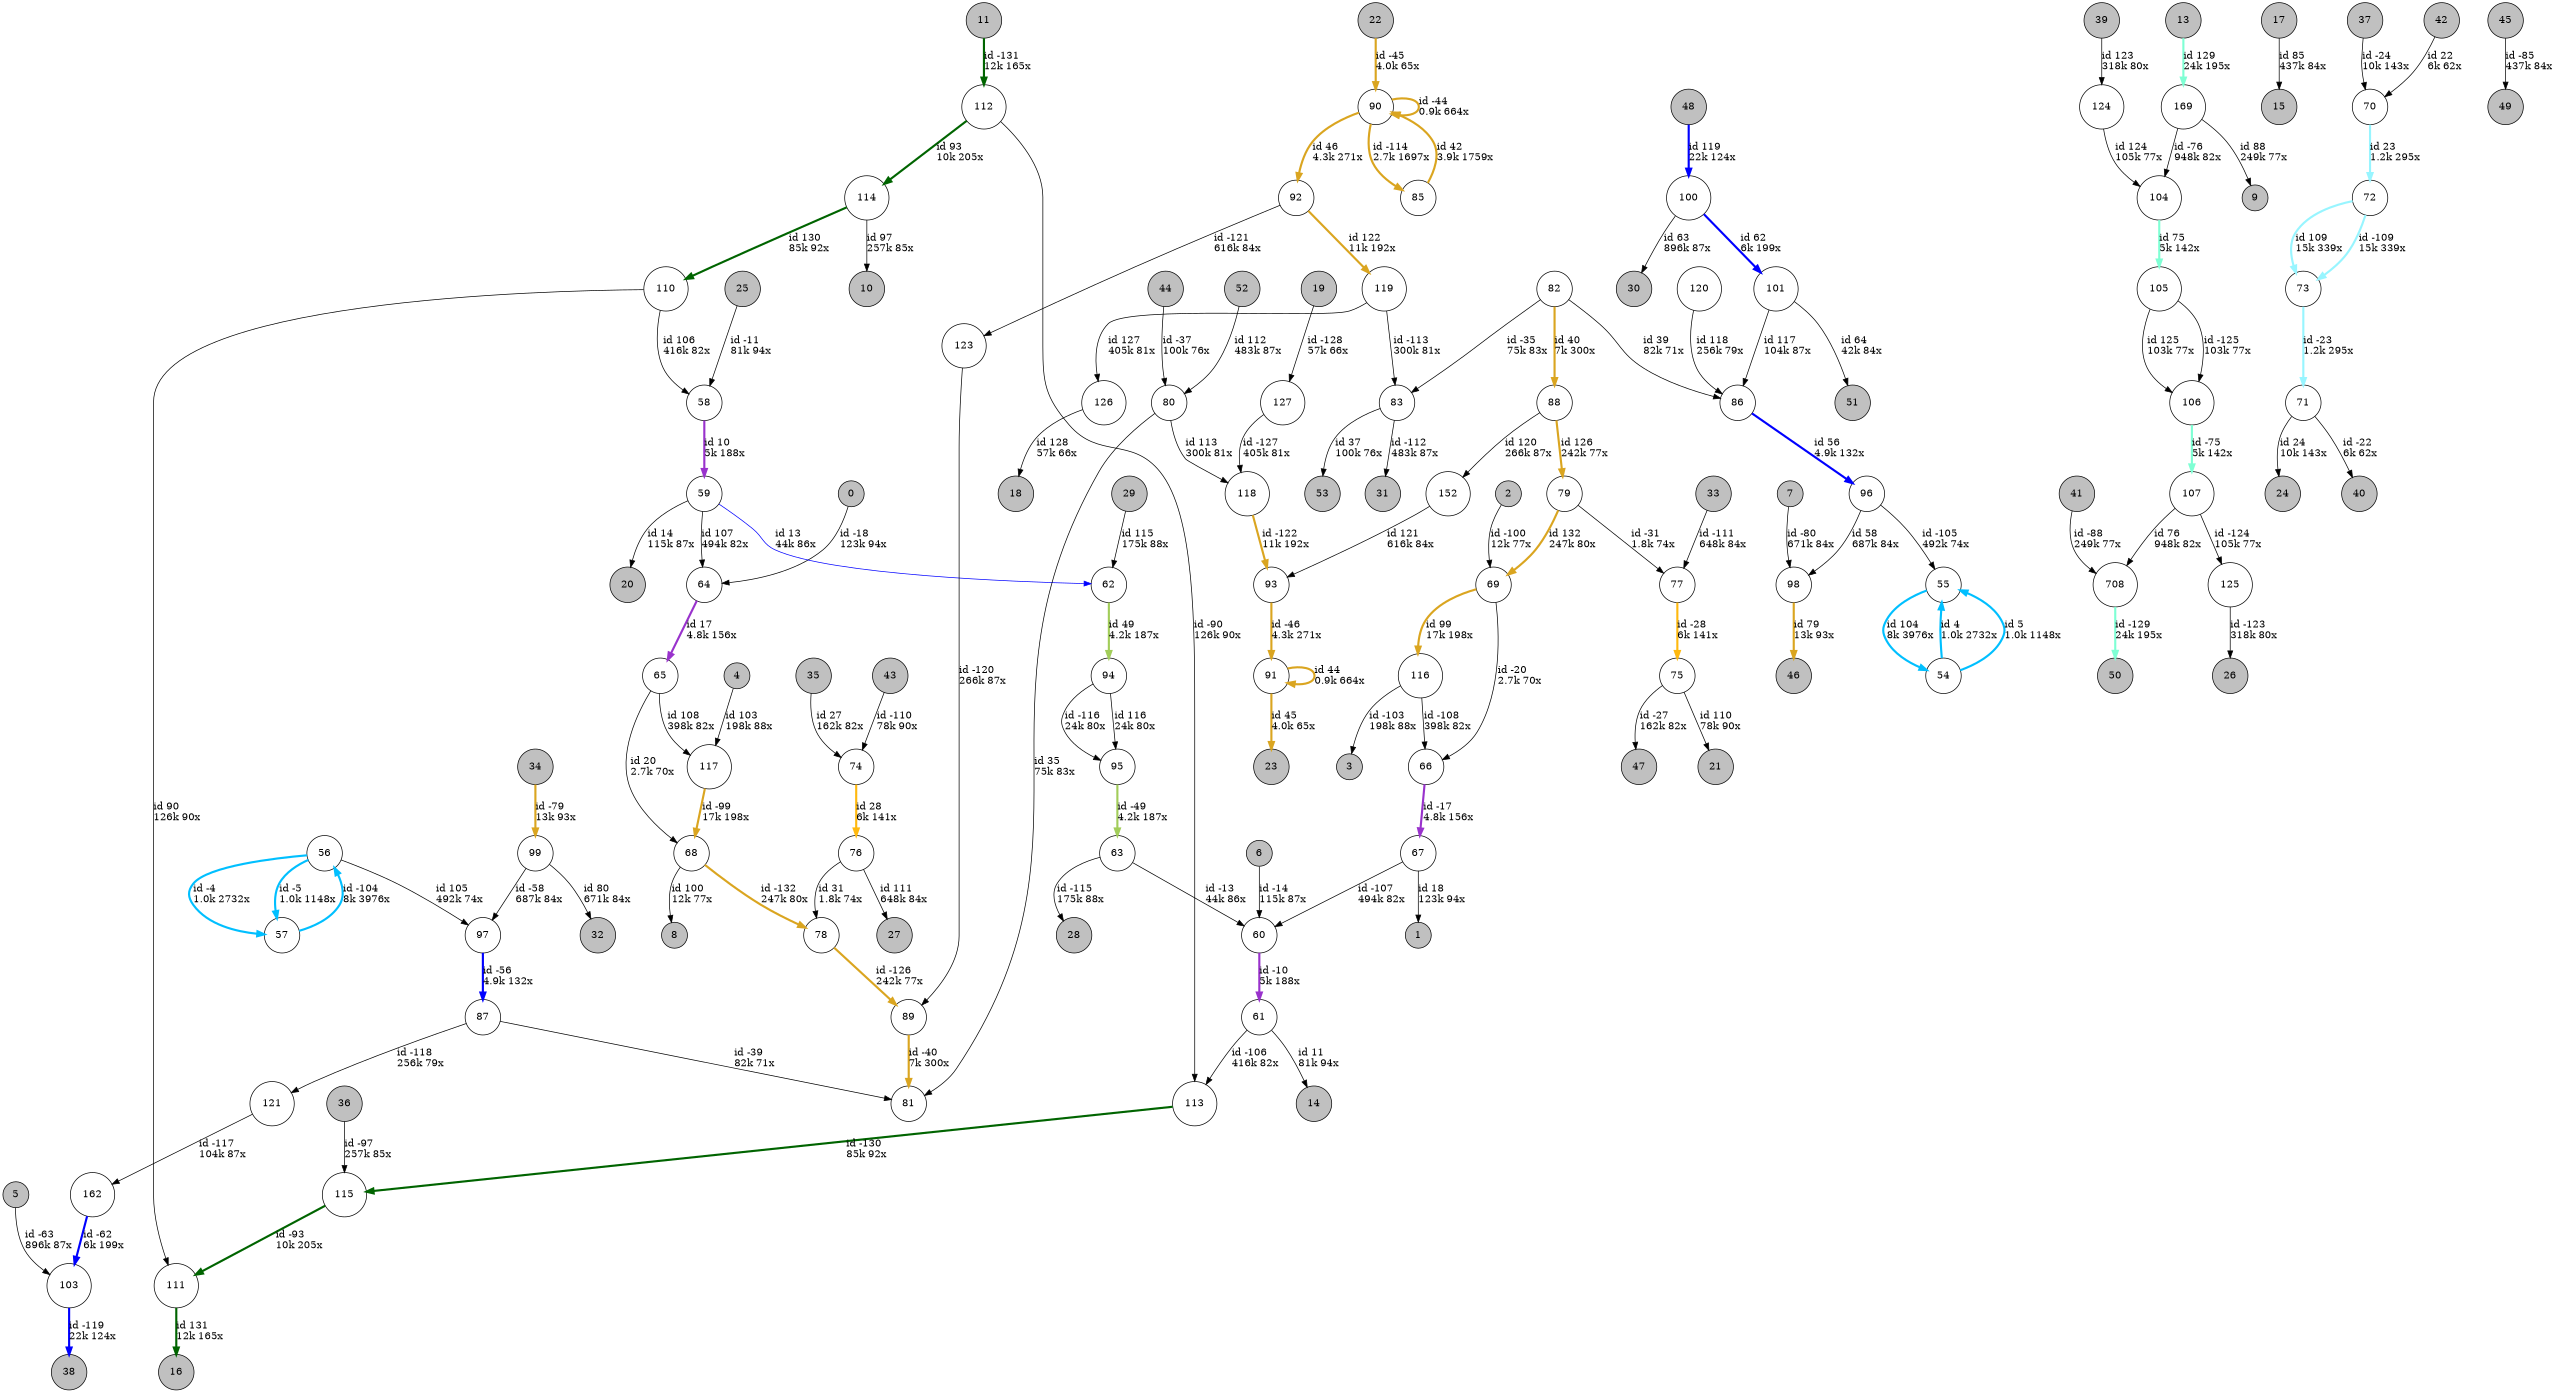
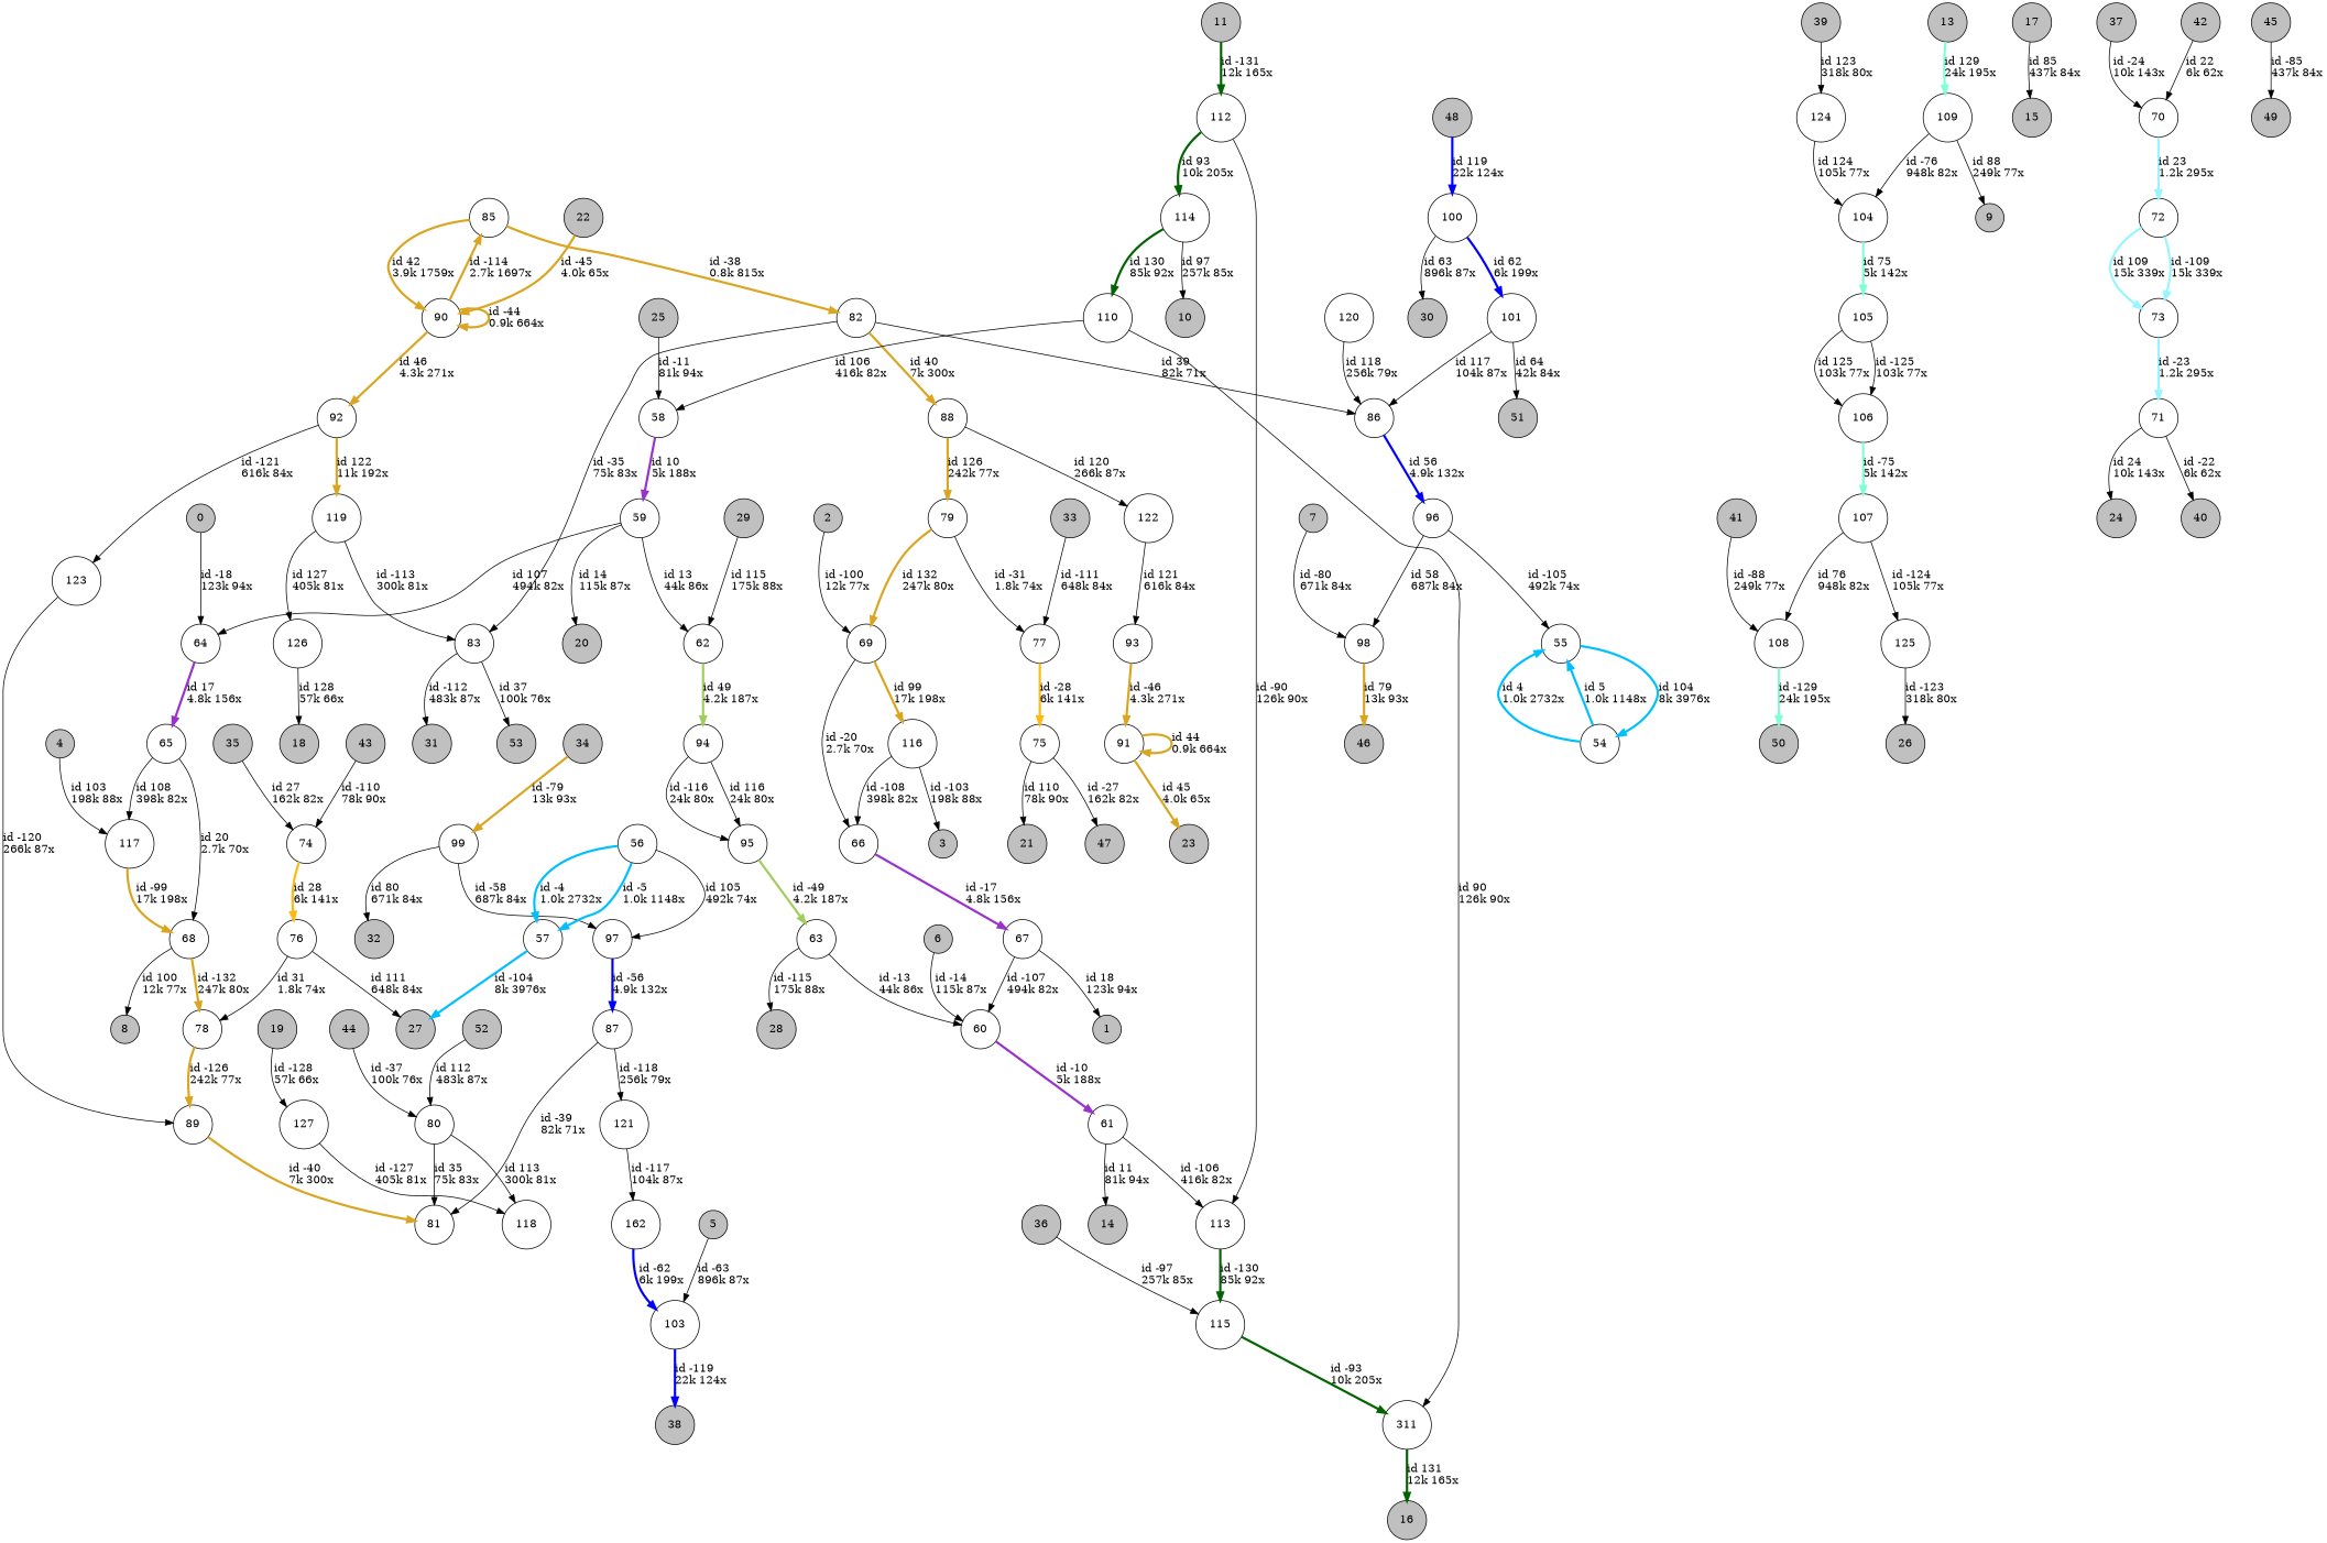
  digraph {
    nodesep=0.5
    node [shape=circle]
    edge [color=black]
    0 [fillcolor=grey height=0.3 style=filled]
    64 [height=0.3]
    65 [height=0.3]
    1 [fillcolor=grey height=0.3 style=filled]
    2 [fillcolor=grey height=0.3 style=filled]
    69 [height=0.3]
    66 [height=0.3]
    116 [height=0.3]
    3 [fillcolor=grey height=0.3 style=filled]
    4 [fillcolor=grey height=0.3 style=filled]
    117 [height=0.3]
    68 [height=0.3]
    5 [fillcolor=grey height=0.3 style=filled]
    103 [height=0.3]
    38 [fillcolor=grey height=0.3 style=filled]
    6 [fillcolor=grey height=0.3 style=filled]
    60 [height=0.3]
    61 [height=0.3]
    7 [fillcolor=grey height=0.3 style=filled]
    98 [height=0.3]
    46 [fillcolor=grey height=0.3 style=filled]
    8 [fillcolor=grey height=0.3 style=filled]
    9 [fillcolor=grey height=0.3 style=filled]
    10 [fillcolor=grey height=0.3 style=filled]
    11 [fillcolor=grey height=0.3 style=filled]
    112 [height=0.3]
    113 [height=0.3]
    114 [height=0.3]
    n29 [height=0.3 label=162]
    13 [fillcolor=grey height=0.3 style=filled]
-   109 [height=0.3 label=169]
+   109 [height=0.3]
    104 [height=0.3]
    14 [fillcolor=grey height=0.3 style=filled]
    15 [fillcolor=grey height=0.3 style=filled]
    16 [fillcolor=grey height=0.3 style=filled]
    17 [fillcolor=grey height=0.3 style=filled]
    18 [fillcolor=grey height=0.3 style=filled]
    19 [fillcolor=grey height=0.3 style=filled]
    127 [height=0.3]
    118 [height=0.3]
    20 [fillcolor=grey height=0.3 style=filled]
    21 [fillcolor=grey height=0.3 style=filled]
    22 [fillcolor=grey height=0.3 style=filled]
    90 [height=0.3]
    85 [height=0.3]
    92 [height=0.3]
    23 [fillcolor=grey height=0.3 style=filled]
    24 [fillcolor=grey height=0.3 style=filled]
    25 [fillcolor=grey height=0.3 style=filled]
    58 [height=0.3]
    59 [height=0.3]
    26 [fillcolor=grey height=0.3 style=filled]
    27 [fillcolor=grey height=0.3 style=filled]
    28 [fillcolor=grey height=0.3 style=filled]
    29 [fillcolor=grey height=0.3 style=filled]
    62 [height=0.3]
    94 [height=0.3]
    30 [fillcolor=grey height=0.3 style=filled]
    31 [fillcolor=grey height=0.3 style=filled]
    32 [fillcolor=grey height=0.3 style=filled]
    33 [fillcolor=grey height=0.3 style=filled]
    77 [height=0.3]
    75 [height=0.3]
    34 [fillcolor=grey height=0.3 style=filled]
    99 [height=0.3]
    97 [height=0.3]
    35 [fillcolor=grey height=0.3 style=filled]
    74 [height=0.3]
    76 [height=0.3]
    36 [fillcolor=grey height=0.3 style=filled]
    115 [height=0.3]
-   111 [height=0.3]
+   111 [height=0.3 label=311]
    37 [fillcolor=grey height=0.3 style=filled]
    70 [height=0.3]
    72 [height=0.3]
    39 [fillcolor=grey height=0.3 style=filled]
    124 [height=0.3]
    40 [fillcolor=grey height=0.3 style=filled]
    41 [fillcolor=grey height=0.3 style=filled]
-   108 [height=0.3 label=708]
+   108 [height=0.3]
    50 [fillcolor=grey height=0.3 style=filled]
    42 [fillcolor=grey height=0.3 style=filled]
    43 [fillcolor=grey height=0.3 style=filled]
    44 [fillcolor=grey height=0.3 style=filled]
    80 [height=0.3]
    81 [height=0.3]
    45 [fillcolor=grey height=0.3 style=filled]
    49 [fillcolor=grey height=0.3 style=filled]
    47 [fillcolor=grey height=0.3 style=filled]
    48 [fillcolor=grey height=0.3 style=filled]
    100 [height=0.3]
    101 [height=0.3]
    51 [fillcolor=grey height=0.3 style=filled]
    52 [fillcolor=grey height=0.3 style=filled]
    53 [fillcolor=grey height=0.3 style=filled]
    54 [height=0.3]
    55 [height=0.3]
    56 [height=0.3]
    57 [height=0.3]
    87 [height=0.3]
    95 [height=0.3]
    63 [height=0.3]
    78 [height=0.3]
    67 [height=0.3]
    89 [height=0.3]
    73 [height=0.3]
    71 [height=0.3]
    79 [height=0.3]
    93 [height=0.3]
    82 [height=0.3]
    83 [height=0.3]
    86 [height=0.3]
    88 [height=0.3]
    96 [height=0.3]
-   122 [height=0.3 label=152]
+   122 [height=0.3]
    91 [height=0.3]
    121 [height=0.3]
    119 [height=0.3]
    123 [height=0.3]
    126 [height=0.3]
    120 [height=0.3]
    105 [height=0.3]
    106 [height=0.3]
    107 [height=0.3]
    125 [height=0.3]
    110 [height=0.3]
    0 -> 64 [label="id -18\l123k 94x"]
    64 -> 65 [color=darkorchid label="id 17\l4.8k 156x" penwidth=3]
    65 -> 117 [label="id 108\l398k 82x"]
    65 -> 68 [label="id 20\l2.7k 70x"]
    2 -> 69 [label="id -100\l12k 77x"]
    69 -> 66 [label="id -20\l2.7k 70x"]
    69 -> 116 [color=goldenrod label="id 99\l17k 198x" penwidth=3]
    66 -> 67 [color=darkorchid label="id -17\l4.8k 156x" penwidth=3]
    116 -> 66 [label="id -108\l398k 82x"]
    116 -> 3 [label="id -103\l198k 88x"]
    4 -> 117 [label="id 103\l198k 88x"]
    117 -> 68 [color=goldenrod label="id -99\l17k 198x" penwidth=3]
    68 -> 8 [label="id 100\l12k 77x"]
    68 -> 78 [color=goldenrod label="id -132\l247k 80x" penwidth=3]
    5 -> 103 [label="id -63\l896k 87x"]
    103 -> 38 [color=blue label="id -119\l22k 124x" penwidth=3]
    6 -> 60 [label="id -14\l115k 87x"]
    60 -> 61 [color=darkorchid label="id -10\l5k 188x" penwidth=3]
    61 -> 113 [label="id -106\l416k 82x"]
    61 -> 14 [label="id 11\l81k 94x"]
    7 -> 98 [label="id -80\l671k 84x"]
    98 -> 46 [color=goldenrod label="id 79\l13k 93x" penwidth=3]
    11 -> 112 [color=darkgreen label="id -131\l12k 165x" penwidth=3]
    112 -> 113 [label="id -90\l126k 90x"]
    112 -> 114 [color=darkgreen label="id 93\l10k 205x" penwidth=3]
    113 -> 115 [color=darkgreen label="id -130\l85k 92x" penwidth=3]
    114 -> 10 [label="id 97\l257k 85x"]
    114 -> 110 [color=darkgreen label="id 130\l85k 92x" penwidth=3]
    n29 -> 103 [color=blue label="id -62\l6k 199x" penwidth=3]
    13 -> 109 [color=aquamarine1 label="id 129\l24k 195x" penwidth=3]
    109 -> 9 [label="id 88\l249k 77x"]
    109 -> 104 [label="id -76\l948k 82x"]
    104 -> 105 [color=aquamarine1 label="id 75\l5k 142x" penwidth=3]
    17 -> 15 [label="id 85\l437k 84x"]
    19 -> 127 [label="id -128\l57k 66x"]
    127 -> 118 [label="id -127\l405k 81x"]
-   118 -> 93 [color=goldenrod label="id -122\l11k 192x" penwidth=3]
    22 -> 90 [color=goldenrod label="id -45\l4.0k 65x" penwidth=3]
    90 -> 90 [color=goldenrod label="id -44\l0.9k 664x" penwidth=3]
    90 -> 85 [color=goldenrod label="id -114\l2.7k 1697x" penwidth=3]
    90 -> 92 [color=goldenrod label="id 46\l4.3k 271x" penwidth=3]
    85 -> 90 [color=goldenrod label="id 42\l3.9k 1759x" penwidth=3]
+   85 -> 82 [color=goldenrod label="id -38\l0.8k 815x" penwidth=3]
    92 -> 119 [color=goldenrod label="id 122\l11k 192x" penwidth=3]
    92 -> 123 [label="id -121\l616k 84x"]
    25 -> 58 [label="id -11\l81k 94x"]
    58 -> 59 [color=darkorchid label="id 10\l5k 188x" penwidth=3]
    59 -> 64 [label="id 107\l494k 82x"]
    59 -> 20 [label="id 14\l115k 87x"]
-   59 -> 62 [color=blue label="id 13\l44k 86x"]
+   59 -> 62 [label="id 13\l44k 86x"]
    29 -> 62 [label="id 115\l175k 88x"]
    62 -> 94 [color=darkolivegreen3 label="id 49\l4.2k 187x" penwidth=3]
    94 -> 95 [label="id 116\l24k 80x"]
    94 -> 95 [label="id -116\l24k 80x"]
    33 -> 77 [label="id -111\l648k 84x"]
    77 -> 75 [color=darkgoldenrod1 label="id -28\l6k 141x" penwidth=3]
    75 -> 21 [label="id 110\l78k 90x"]
    75 -> 47 [label="id -27\l162k 82x"]
    34 -> 99 [color=goldenrod label="id -79\l13k 93x" penwidth=3]
    99 -> 32 [label="id 80\l671k 84x"]
    99 -> 97 [label="id -58\l687k 84x"]
    97 -> 87 [color=blue label="id -56\l4.9k 132x" penwidth=3]
    35 -> 74 [label="id 27\l162k 82x"]
    74 -> 76 [color=darkgoldenrod1 label="id 28\l6k 141x" penwidth=3]
    76 -> 27 [label="id 111\l648k 84x"]
    76 -> 78 [label="id 31\l1.8k 74x"]
    36 -> 115 [label="id -97\l257k 85x"]
    115 -> 111 [color=darkgreen label="id -93\l10k 205x" penwidth=3]
    111 -> 16 [color=darkgreen label="id 131\l12k 165x" penwidth=3]
    37 -> 70 [label="id -24\l10k 143x"]
    70 -> 72 [color=cadetblue1 label="id 23\l1.2k 295x" penwidth=3]
    72 -> 73 [color=cadetblue1 label="id 109\l15k 339x" penwidth=3]
    72 -> 73 [color=cadetblue1 label="id -109\l15k 339x" penwidth=3]
    39 -> 124 [label="id 123\l318k 80x"]
    124 -> 104 [label="id 124\l105k 77x"]
    41 -> 108 [label="id -88\l249k 77x"]
    108 -> 50 [color=aquamarine1 label="id -129\l24k 195x" penwidth=3]
    42 -> 70 [label="id 22\l6k 62x"]
    43 -> 74 [label="id -110\l78k 90x"]
    44 -> 80 [label="id -37\l100k 76x"]
    80 -> 118 [label="id 113\l300k 81x"]
    80 -> 81 [label="id 35\l75k 83x"]
    45 -> 49 [label="id -85\l437k 84x"]
    48 -> 100 [color=blue label="id 119\l22k 124x" penwidth=3]
    100 -> 30 [label="id 63\l896k 87x"]
    100 -> 101 [color=blue label="id 62\l6k 199x" penwidth=3]
    101 -> 51 [label="id 64\l42k 84x"]
    101 -> 86 [label="id 117\l104k 87x"]
    52 -> 80 [label="id 112\l483k 87x"]
    54 -> 55 [color=deepskyblue1 label="id 4\l1.0k 2732x" penwidth=3]
    54 -> 55 [color=deepskyblue1 label="id 5\l1.0k 1148x" penwidth=3]
    55 -> 54 [color=deepskyblue1 label="id 104\l8k 3976x" penwidth=3]
    56 -> 97 [label="id 105\l492k 74x"]
    56 -> 57 [color=deepskyblue1 label="id -4\l1.0k 2732x" penwidth=3]
    56 -> 57 [color=deepskyblue1 label="id -5\l1.0k 1148x" penwidth=3]
-   57 -> 56 [color=deepskyblue1 label="id -104\l8k 3976x" penwidth=3]
+   57 -> 27 [color=deepskyblue1 label="id -104\l8k 3976x" penwidth=3]
    87 -> 81 [label="id -39\l82k 71x"]
    87 -> 121 [label="id -118\l256k 79x"]
    95 -> 63 [color=darkolivegreen3 label="id -49\l4.2k 187x" penwidth=3]
    63 -> 60 [label="id -13\l44k 86x"]
    63 -> 28 [label="id -115\l175k 88x"]
    78 -> 89 [color=goldenrod label="id -126\l242k 77x" penwidth=3]
    67 -> 1 [label="id 18\l123k 94x"]
    67 -> 60 [label="id -107\l494k 82x"]
    89 -> 81 [color=goldenrod label="id -40\l7k 300x" penwidth=3]
    73 -> 71 [color=cadetblue1 label="id -23\l1.2k 295x" penwidth=3]
    71 -> 24 [label="id 24\l10k 143x"]
    71 -> 40 [label="id -22\l6k 62x"]
    79 -> 69 [color=goldenrod label="id 132\l247k 80x" penwidth=3]
    79 -> 77 [label="id -31\l1.8k 74x"]
    93 -> 91 [color=goldenrod label="id -46\l4.3k 271x" penwidth=3]
    82 -> 83 [label="id -35\l75k 83x"]
    82 -> 86 [label="id 39\l82k 71x"]
    82 -> 88 [color=goldenrod label="id 40\l7k 300x" penwidth=3]
    83 -> 31 [label="id -112\l483k 87x"]
    83 -> 53 [label="id 37\l100k 76x"]
    86 -> 96 [color=blue label="id 56\l4.9k 132x" penwidth=3]
    88 -> 79 [color=goldenrod label="id 126\l242k 77x" penwidth=3]
    88 -> 122 [label="id 120\l266k 87x"]
    96 -> 98 [label="id 58\l687k 84x"]
    96 -> 55 [label="id -105\l492k 74x"]
    122 -> 93 [label="id 121\l616k 84x"]
    91 -> 23 [color=goldenrod label="id 45\l4.0k 65x" penwidth=3]
    91 -> 91 [color=goldenrod label="id 44\l0.9k 664x" penwidth=3]
    121 -> n29 [label="id -117\l104k 87x"]
    119 -> 83 [label="id -113\l300k 81x"]
    119 -> 126 [label="id 127\l405k 81x"]
    123 -> 89 [label="id -120\l266k 87x"]
    126 -> 18 [label="id 128\l57k 66x"]
    120 -> 86 [label="id 118\l256k 79x"]
    105 -> 106 [label="id 125\l103k 77x"]
    105 -> 106 [label="id -125\l103k 77x"]
    106 -> 107 [color=aquamarine1 label="id -75\l5k 142x" penwidth=3]
    107 -> 108 [label="id 76\l948k 82x"]
    107 -> 125 [label="id -124\l105k 77x"]
    125 -> 26 [label="id -123\l318k 80x"]
    110 -> 58 [label="id 106\l416k 82x"]
    110 -> 111 [label="id 90\l126k 90x"]
  }
